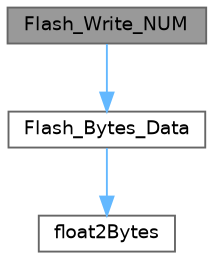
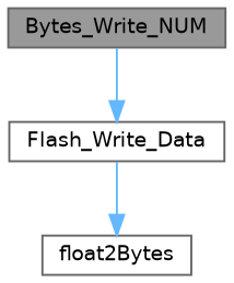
  digraph {
    rankdir=TB
    node [color=grey40 fillcolor=white fontname=Helvetica fontsize=10 shape=box style=filled]
    edge [color=steelblue1 fontname=Helvetica fontsize=10 labelfontname=Helvetica labelfontsize=10 style=solid]
-   n1 [color=gray40 fillcolor=grey60 fontcolor=black height=0.2 label=Flash_Write_NUM width=0.4]
-   n2 [height=0.2 label=Flash_Bytes_Data width=0.4]
+   n1 [color=gray40 fillcolor=grey60 fontcolor=black height=0.2 label=Bytes_Write_NUM width=0.4]
+   n2 [height=0.2 label=Flash_Write_Data width=0.4]
    n3 [height=0.2 label=float2Bytes width=0.4]
    n1 -> n2
    n2 -> n3
  }
